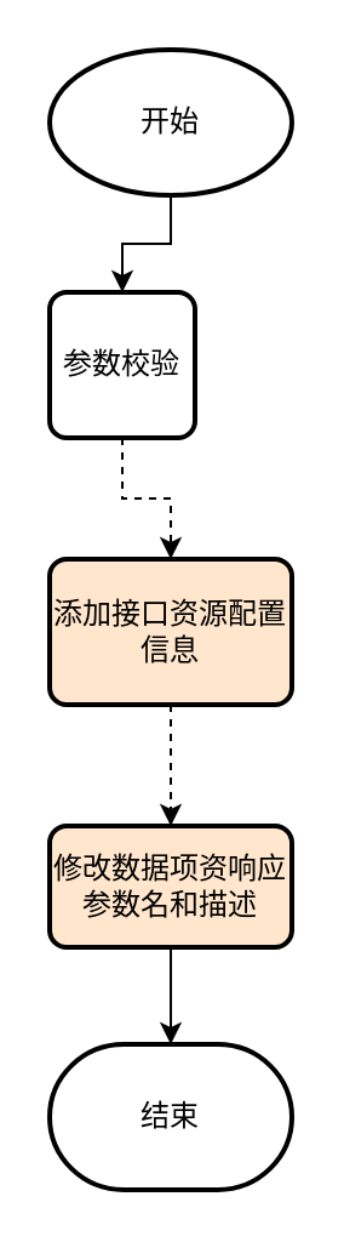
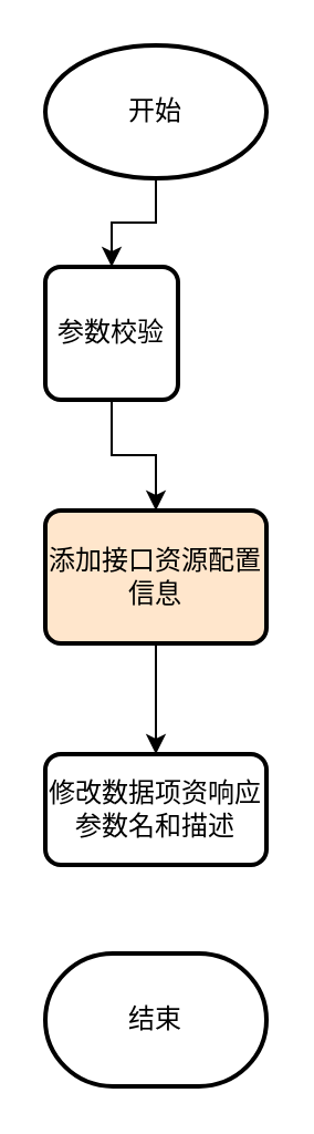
  <mxCell id="0" />
  <mxCell id="1" parent="0" />
  <mxCell id="2" value="" style="edgeStyle=orthogonalEdgeStyle;rounded=0;orthogonalLoop=1;jettySize=auto;html=1;" edge="1" parent="1" source="3" target="5"><mxGeometry relative="1" as="geometry" /></mxCell>
  <mxCell id="3" value="开始" style="strokeWidth=2;html=1;shape=mxgraph.flowchart.start_1;whiteSpace=wrap;" vertex="1" parent="1"><mxGeometry x="20" y="20" width="100" height="60" as="geometry" /></mxCell>
- <mxCell id="4" value="" style="edgeStyle=orthogonalEdgeStyle;rounded=0;orthogonalLoop=1;jettySize=auto;html=1;dashed=1;" edge="1" parent="1" source="5" target="7"><mxGeometry relative="1" as="geometry" /></mxCell>
+ <mxCell id="4" value="" style="edgeStyle=orthogonalEdgeStyle;rounded=0;orthogonalLoop=1;jettySize=auto;html=1;" edge="1" parent="1" source="5" target="7"><mxGeometry relative="1" as="geometry" /></mxCell>
  <mxCell id="5" value="参数校验" style="rounded=1;whiteSpace=wrap;html=1;absoluteArcSize=1;arcSize=14;strokeWidth=2;" vertex="1" parent="1"><mxGeometry x="20" y="120" width="60" height="60" as="geometry" /></mxCell>
- <mxCell id="6" value="" style="edgeStyle=orthogonalEdgeStyle;rounded=0;orthogonalLoop=1;jettySize=auto;html=1;dashed=1;" edge="1" parent="1" source="7" target="9"><mxGeometry relative="1" as="geometry" /></mxCell>
+ <mxCell id="6" value="" style="edgeStyle=orthogonalEdgeStyle;rounded=0;orthogonalLoop=1;jettySize=auto;html=1;" edge="1" parent="1" source="7" target="9"><mxGeometry relative="1" as="geometry" /></mxCell>
  <mxCell id="7" value="添加接口资源配置信息" style="rounded=1;whiteSpace=wrap;html=1;absoluteArcSize=1;arcSize=14;strokeWidth=2;fillColor=#ffe6cc;" vertex="1" parent="1"><mxGeometry x="20" y="230" width="100" height="60" as="geometry" /></mxCell>
- <mxCell id="8" value="" style="edgeStyle=orthogonalEdgeStyle;rounded=0;orthogonalLoop=1;jettySize=auto;html=1;" edge="1" parent="1" source="9" target="10"><mxGeometry relative="1" as="geometry" /></mxCell>
- <mxCell id="9" value="修改数据项资响应参数名和描述" style="rounded=1;whiteSpace=wrap;html=1;absoluteArcSize=1;arcSize=14;strokeWidth=2;fillColor=#ffe6cc;" vertex="1" parent="1"><mxGeometry x="20" y="340" width="100" height="50" as="geometry" /></mxCell>
+ <mxCell id="9" value="修改数据项资响应参数名和描述" style="rounded=1;whiteSpace=wrap;html=1;absoluteArcSize=1;arcSize=14;strokeWidth=2;" vertex="1" parent="1"><mxGeometry x="20" y="340" width="100" height="50" as="geometry" /></mxCell>
  <mxCell id="10" value="结束" style="strokeWidth=2;html=1;shape=mxgraph.flowchart.terminator;whiteSpace=wrap;" vertex="1" parent="1"><mxGeometry x="20" y="430" width="100" height="60" as="geometry" /></mxCell>
